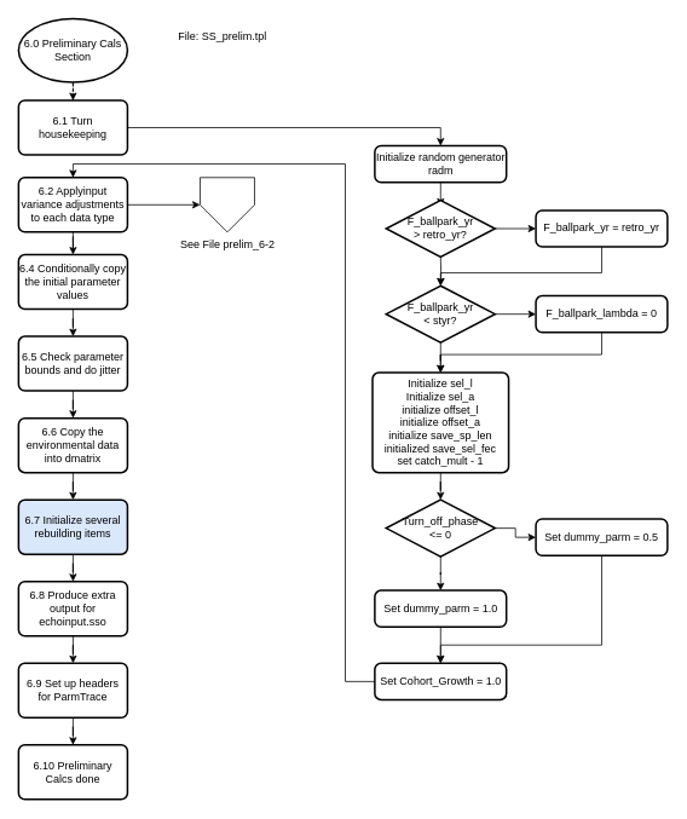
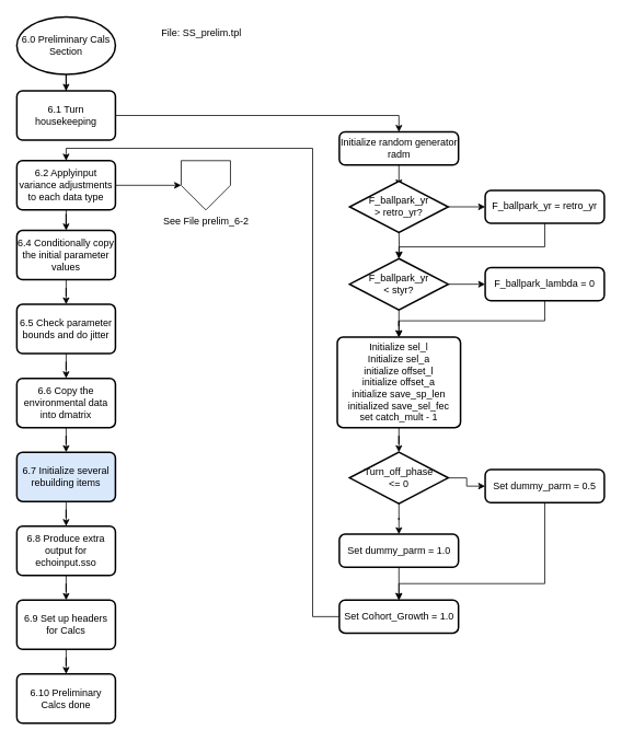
  <mxCell id="0" />
  <mxCell id="1" parent="0" />
- <mxCell id="2" value="" style="edgeStyle=orthogonalEdgeStyle;rounded=0;orthogonalLoop=1;jettySize=auto;html=1;dashed=1;" parent="1" source="3" target="5" edge="1"><mxGeometry relative="1" as="geometry" /></mxCell>
+ <mxCell id="2" value="" style="edgeStyle=orthogonalEdgeStyle;rounded=0;orthogonalLoop=1;jettySize=auto;html=1;" parent="1" source="3" target="5" edge="1"><mxGeometry relative="1" as="geometry" /></mxCell>
  <mxCell id="3" value="&lt;span&gt;6.0 Preliminary Cals Section&lt;/span&gt;" style="strokeWidth=2;html=1;shape=mxgraph.flowchart.start_1;whiteSpace=wrap;" parent="1" vertex="1"><mxGeometry x="20" y="20" width="120" height="70" as="geometry" /></mxCell>
  <mxCell id="4" style="edgeStyle=orthogonalEdgeStyle;rounded=0;orthogonalLoop=1;jettySize=auto;html=1;" parent="1" source="5" target="23" edge="1"><mxGeometry relative="1" as="geometry"><Array as="points"><mxPoint x="485" y="140" /></Array></mxGeometry></mxCell>
  <mxCell id="5" value="&lt;span&gt;6.1 Turn housekeeping&lt;/span&gt;" style="rounded=1;whiteSpace=wrap;html=1;absoluteArcSize=1;arcSize=14;strokeWidth=2;" parent="1" vertex="1"><mxGeometry x="20" y="110" width="120" height="60" as="geometry" /></mxCell>
  <mxCell id="6" style="edgeStyle=orthogonalEdgeStyle;rounded=0;orthogonalLoop=1;jettySize=auto;html=1;" parent="1" source="8" target="10" edge="1"><mxGeometry relative="1" as="geometry" /></mxCell>
  <mxCell id="7" style="edgeStyle=orthogonalEdgeStyle;rounded=0;orthogonalLoop=1;jettySize=auto;html=1;" parent="1" source="8" target="45" edge="1"><mxGeometry relative="1" as="geometry" /></mxCell>
  <mxCell id="8" value="6.2 Applyinput variance adjustments to each data type" style="rounded=1;whiteSpace=wrap;html=1;absoluteArcSize=1;arcSize=14;strokeWidth=2;" parent="1" vertex="1"><mxGeometry x="20" y="195" width="120" height="60" as="geometry" /></mxCell>
  <mxCell id="9" style="edgeStyle=orthogonalEdgeStyle;rounded=0;orthogonalLoop=1;jettySize=auto;html=1;entryX=0.5;entryY=0;entryDx=0;entryDy=0;" parent="1" source="10" target="12" edge="1"><mxGeometry relative="1" as="geometry" /></mxCell>
  <mxCell id="10" value="6.4 Conditionally copy the initial parameter values" style="rounded=1;whiteSpace=wrap;html=1;absoluteArcSize=1;arcSize=14;strokeWidth=2;" parent="1" vertex="1"><mxGeometry x="20" y="280" width="120" height="60" as="geometry" /></mxCell>
  <mxCell id="11" style="edgeStyle=orthogonalEdgeStyle;rounded=0;orthogonalLoop=1;jettySize=auto;html=1;" parent="1" source="12" target="14" edge="1"><mxGeometry relative="1" as="geometry" /></mxCell>
  <mxCell id="12" value="6.5 Check parameter bounds and do jitter" style="rounded=1;whiteSpace=wrap;html=1;absoluteArcSize=1;arcSize=14;strokeWidth=2;" parent="1" vertex="1"><mxGeometry x="20" y="370" width="120" height="60" as="geometry" /></mxCell>
  <mxCell id="13" style="edgeStyle=orthogonalEdgeStyle;rounded=0;orthogonalLoop=1;jettySize=auto;html=1;" parent="1" source="14" target="16" edge="1"><mxGeometry relative="1" as="geometry" /></mxCell>
  <mxCell id="14" value="6.6 Copy the environmental data into dmatrix" style="rounded=1;whiteSpace=wrap;html=1;absoluteArcSize=1;arcSize=14;strokeWidth=2;" parent="1" vertex="1"><mxGeometry x="20" y="460" width="120" height="60" as="geometry" /></mxCell>
  <mxCell id="15" style="edgeStyle=orthogonalEdgeStyle;rounded=0;orthogonalLoop=1;jettySize=auto;html=1;" parent="1" source="16" target="18" edge="1"><mxGeometry relative="1" as="geometry" /></mxCell>
  <mxCell id="16" value="6.7 Initialize several rebuilding items" style="rounded=1;whiteSpace=wrap;html=1;absoluteArcSize=1;arcSize=14;strokeWidth=2;fillColor=#dae8fc;" parent="1" vertex="1"><mxGeometry x="20" y="550" width="120" height="60" as="geometry" /></mxCell>
  <mxCell id="17" style="edgeStyle=orthogonalEdgeStyle;rounded=0;orthogonalLoop=1;jettySize=auto;html=1;" parent="1" source="18" target="20" edge="1"><mxGeometry relative="1" as="geometry" /></mxCell>
  <mxCell id="18" value="6.8 Produce extra output for echoinput.sso" style="rounded=1;whiteSpace=wrap;html=1;absoluteArcSize=1;arcSize=14;strokeWidth=2;" parent="1" vertex="1"><mxGeometry x="20" y="640" width="120" height="60" as="geometry" /></mxCell>
  <mxCell id="19" style="edgeStyle=orthogonalEdgeStyle;rounded=0;orthogonalLoop=1;jettySize=auto;html=1;" parent="1" source="20" target="21" edge="1"><mxGeometry relative="1" as="geometry" /></mxCell>
- <mxCell id="20" value="6.9 Set up headers for ParmTrace" style="rounded=1;whiteSpace=wrap;html=1;absoluteArcSize=1;arcSize=14;strokeWidth=2;" parent="1" vertex="1"><mxGeometry x="20" y="730" width="120" height="60" as="geometry" /></mxCell>
+ <mxCell id="20" value="6.9 Set up headers for Calcs" style="rounded=1;whiteSpace=wrap;html=1;absoluteArcSize=1;arcSize=14;strokeWidth=2;" parent="1" vertex="1"><mxGeometry x="20" y="730" width="120" height="60" as="geometry" /></mxCell>
  <mxCell id="21" value="6.10 Preliminary Calcs done" style="rounded=1;whiteSpace=wrap;html=1;absoluteArcSize=1;arcSize=14;strokeWidth=2;" parent="1" vertex="1"><mxGeometry x="20" y="820" width="120" height="60" as="geometry" /></mxCell>
  <mxCell id="22" style="edgeStyle=orthogonalEdgeStyle;rounded=0;orthogonalLoop=1;jettySize=auto;html=1;entryX=0.5;entryY=0;entryDx=0;entryDy=0;" parent="1" source="23" edge="1"><mxGeometry relative="1" as="geometry"><mxPoint x="485" y="226.41" as="targetPoint" /></mxGeometry></mxCell>
  <mxCell id="23" value="Initialize random generator radm" style="rounded=1;whiteSpace=wrap;html=1;absoluteArcSize=1;arcSize=14;strokeWidth=2;" parent="1" vertex="1"><mxGeometry x="412.5" y="160" width="145" height="40.27" as="geometry" /></mxCell>
  <mxCell id="24" style="edgeStyle=orthogonalEdgeStyle;rounded=0;orthogonalLoop=1;jettySize=auto;html=1;" parent="1" target="27" edge="1"><mxGeometry relative="1" as="geometry"><mxPoint x="485" y="282.19" as="sourcePoint" /></mxGeometry></mxCell>
  <mxCell id="25" style="edgeStyle=orthogonalEdgeStyle;rounded=0;orthogonalLoop=1;jettySize=auto;html=1;" parent="1" source="27" target="35" edge="1"><mxGeometry relative="1" as="geometry" /></mxCell>
  <mxCell id="26" style="edgeStyle=orthogonalEdgeStyle;rounded=0;orthogonalLoop=1;jettySize=auto;html=1;" parent="1" source="27" target="29" edge="1"><mxGeometry relative="1" as="geometry" /></mxCell>
  <mxCell id="27" value="F_ballpark_yr &lt;br&gt;&amp;lt; styr?" style="strokeWidth=2;html=1;shape=mxgraph.flowchart.decision;whiteSpace=wrap;" parent="1" vertex="1"><mxGeometry x="425" y="314.2" width="120" height="62.5" as="geometry" /></mxCell>
  <mxCell id="28" style="edgeStyle=orthogonalEdgeStyle;rounded=0;orthogonalLoop=1;jettySize=auto;html=1;" parent="1" source="29" target="38" edge="1"><mxGeometry relative="1" as="geometry" /></mxCell>
  <mxCell id="29" value="Initialize sel_l&lt;br&gt;Initialize sel_a&lt;br&gt;initialize offset_l&lt;br&gt;initialize offset_a&lt;br&gt;initialize save_sp_len&lt;br&gt;initialized save_sel_fec&lt;br&gt;set catch_mult - 1" style="rounded=1;whiteSpace=wrap;html=1;absoluteArcSize=1;arcSize=14;strokeWidth=2;" parent="1" vertex="1"><mxGeometry x="410" y="410" width="150" height="110" as="geometry" /></mxCell>
  <mxCell id="30" style="edgeStyle=orthogonalEdgeStyle;rounded=0;orthogonalLoop=1;jettySize=auto;html=1;" parent="1" source="31" target="33" edge="1"><mxGeometry relative="1" as="geometry" /></mxCell>
  <mxCell id="31" value="F_ballpark_yr &lt;br&gt;&amp;gt; retro_yr?" style="strokeWidth=2;html=1;shape=mxgraph.flowchart.decision;whiteSpace=wrap;" parent="1" vertex="1"><mxGeometry x="425" y="220" width="120" height="62.5" as="geometry" /></mxCell>
  <mxCell id="32" style="edgeStyle=orthogonalEdgeStyle;rounded=0;orthogonalLoop=1;jettySize=auto;html=1;entryX=0.5;entryY=0;entryDx=0;entryDy=0;entryPerimeter=0;" parent="1" source="33" target="27" edge="1"><mxGeometry relative="1" as="geometry"><Array as="points"><mxPoint x="663" y="300" /><mxPoint x="485" y="300" /></Array></mxGeometry></mxCell>
  <mxCell id="33" value="F_ballpark_yr = retro_yr" style="rounded=1;whiteSpace=wrap;html=1;absoluteArcSize=1;arcSize=14;strokeWidth=2;" parent="1" vertex="1"><mxGeometry x="590" y="231.12" width="145" height="40.27" as="geometry" /></mxCell>
  <mxCell id="34" style="edgeStyle=orthogonalEdgeStyle;rounded=0;orthogonalLoop=1;jettySize=auto;html=1;" parent="1" source="35" target="29" edge="1"><mxGeometry relative="1" as="geometry"><Array as="points"><mxPoint x="663" y="390" /><mxPoint x="485" y="390" /></Array></mxGeometry></mxCell>
  <mxCell id="35" value="F_ballpark_lambda = 0" style="rounded=1;whiteSpace=wrap;html=1;absoluteArcSize=1;arcSize=14;strokeWidth=2;" parent="1" vertex="1"><mxGeometry x="590" y="325.32" width="145" height="40.27" as="geometry" /></mxCell>
  <mxCell id="36" style="edgeStyle=orthogonalEdgeStyle;rounded=0;orthogonalLoop=1;jettySize=auto;html=1;" parent="1" source="38" target="40" edge="1"><mxGeometry relative="1" as="geometry" /></mxCell>
  <mxCell id="37" style="edgeStyle=orthogonalEdgeStyle;rounded=0;orthogonalLoop=1;jettySize=auto;html=1;entryX=0.5;entryY=0;entryDx=0;entryDy=0;" parent="1" source="38" target="42" edge="1"><mxGeometry relative="1" as="geometry" /></mxCell>
  <mxCell id="38" value="Turn_off_phase&lt;br&gt;&amp;lt;= 0" style="strokeWidth=2;html=1;shape=mxgraph.flowchart.decision;whiteSpace=wrap;" parent="1" vertex="1"><mxGeometry x="425" y="550" width="120" height="62.5" as="geometry" /></mxCell>
  <mxCell id="39" style="edgeStyle=orthogonalEdgeStyle;rounded=0;orthogonalLoop=1;jettySize=auto;html=1;" parent="1" source="40" target="44" edge="1"><mxGeometry relative="1" as="geometry"><Array as="points"><mxPoint x="663" y="710" /><mxPoint x="485" y="710" /></Array></mxGeometry></mxCell>
  <mxCell id="40" value="Set&amp;nbsp;dummy_parm = 0.5" style="rounded=1;whiteSpace=wrap;html=1;absoluteArcSize=1;arcSize=14;strokeWidth=2;" parent="1" vertex="1"><mxGeometry x="590" y="571.12" width="145" height="40.27" as="geometry" /></mxCell>
  <mxCell id="41" style="edgeStyle=orthogonalEdgeStyle;rounded=0;orthogonalLoop=1;jettySize=auto;html=1;" parent="1" source="42" target="44" edge="1"><mxGeometry relative="1" as="geometry" /></mxCell>
  <mxCell id="42" value="Set dummy_parm = 1.0" style="rounded=1;whiteSpace=wrap;html=1;absoluteArcSize=1;arcSize=14;strokeWidth=2;" parent="1" vertex="1"><mxGeometry x="412.5" y="649.87" width="145" height="40.27" as="geometry" /></mxCell>
  <mxCell id="43" style="edgeStyle=orthogonalEdgeStyle;rounded=0;orthogonalLoop=1;jettySize=auto;html=1;" parent="1" source="44" target="8" edge="1"><mxGeometry relative="1" as="geometry"><mxPoint x="340" y="380" as="targetPoint" /><Array as="points"><mxPoint x="380" y="750" /><mxPoint x="380" y="180" /><mxPoint x="80" y="180" /></Array></mxGeometry></mxCell>
  <mxCell id="44" value="Set&amp;nbsp;Cohort_Growth = 1.0" style="rounded=1;whiteSpace=wrap;html=1;absoluteArcSize=1;arcSize=14;strokeWidth=2;" parent="1" vertex="1"><mxGeometry x="412.5" y="730" width="145" height="40.27" as="geometry" /></mxCell>
  <mxCell id="45" value="See File prelim_6-2" style="verticalLabelPosition=bottom;verticalAlign=top;html=1;shape=offPageConnector;rounded=0;size=0.5;" parent="1" vertex="1"><mxGeometry x="220" y="195" width="60" height="60" as="geometry" /></mxCell>
  <mxCell id="46" value="File: SS_prelim.tpl&lt;br&gt;" style="text;html=1;strokeColor=none;fillColor=none;align=center;verticalAlign=middle;whiteSpace=wrap;rounded=0;" vertex="1" parent="1"><mxGeometry x="160" y="20" width="170" height="40" as="geometry" /></mxCell>
